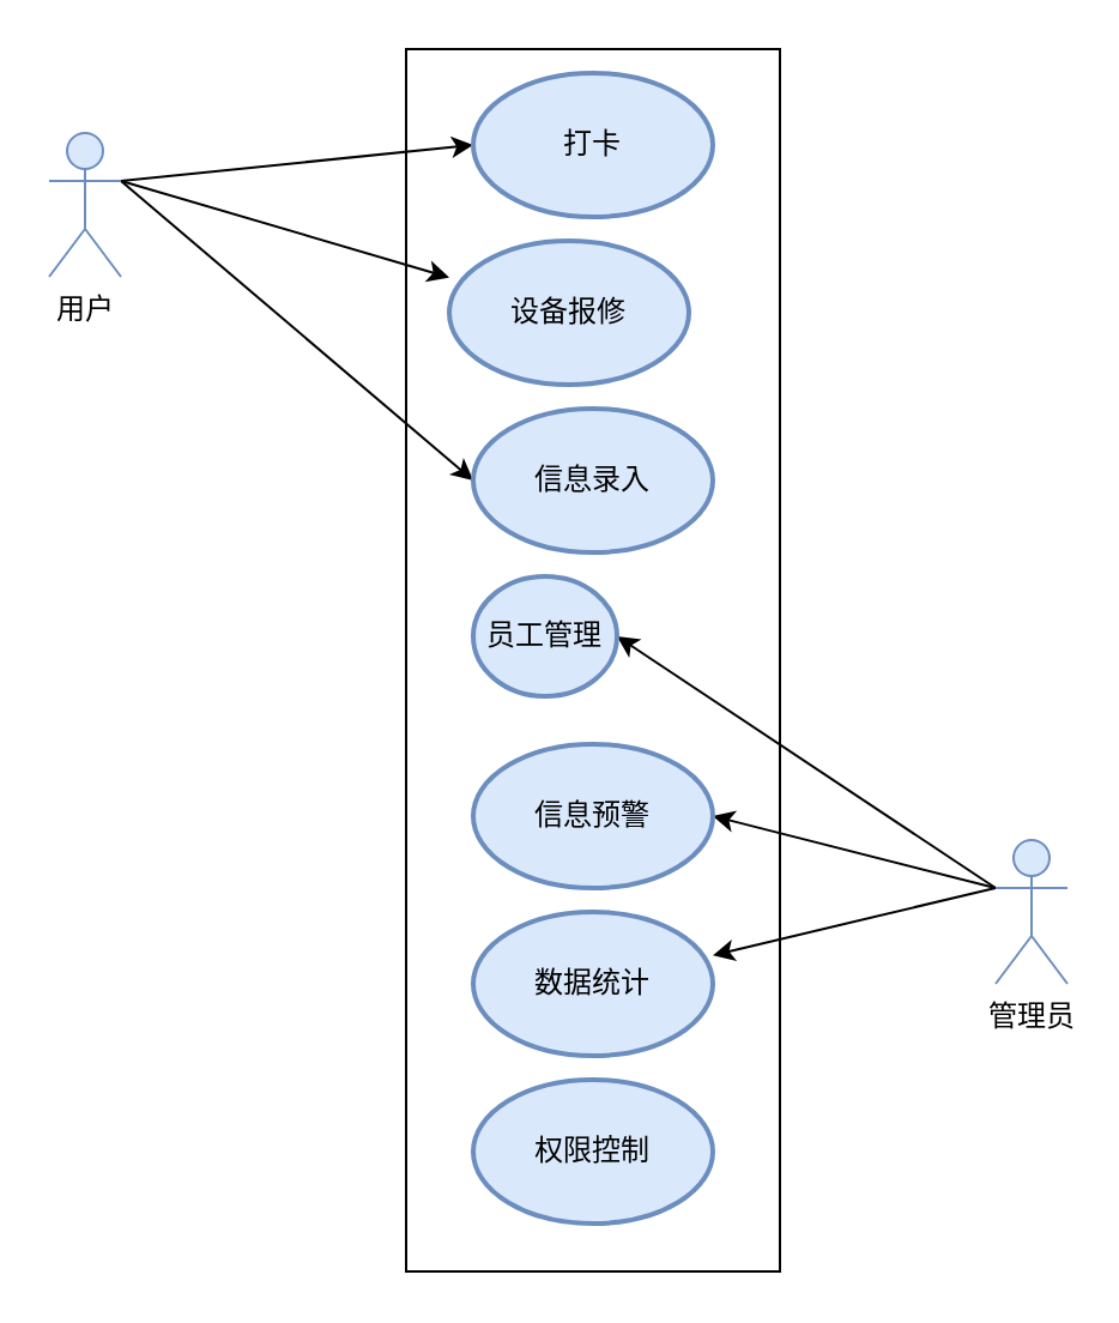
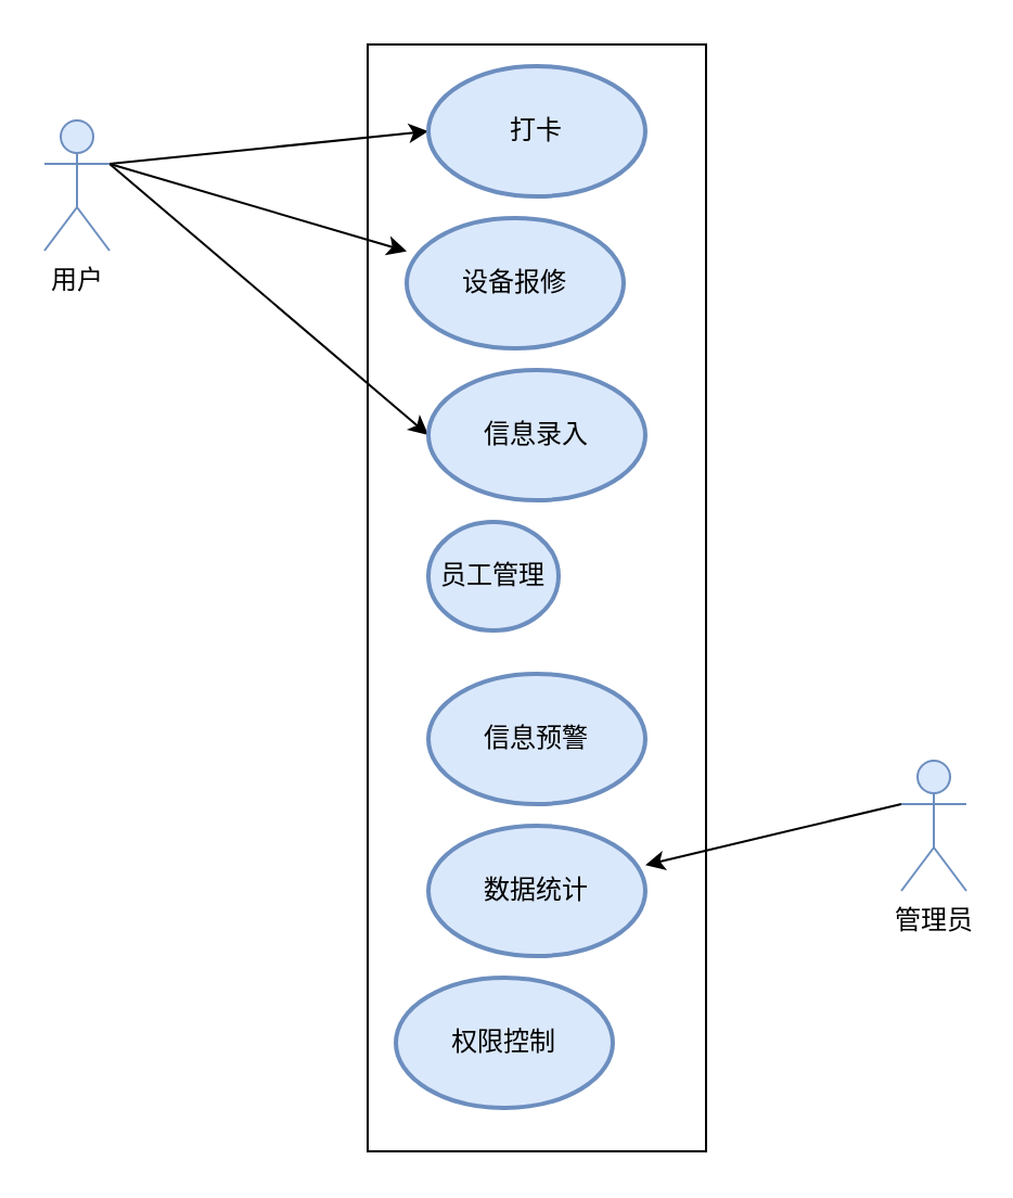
  <mxCell id="0" />
  <mxCell id="1" parent="0" />
  <mxCell id="2" value="" style="rounded=0;whiteSpace=wrap;html=1;" vertex="1" parent="1"><mxGeometry x="169" y="20" width="156" height="510" as="geometry" /></mxCell>
  <mxCell id="3" style="rounded=0;orthogonalLoop=1;jettySize=auto;html=1;exitX=1;exitY=0.333;exitDx=0;exitDy=0;exitPerimeter=0;entryX=0;entryY=0.5;entryDx=0;entryDy=0;entryPerimeter=0;" edge="1" parent="1" source="6" target="11"><mxGeometry relative="1" as="geometry" /></mxCell>
  <mxCell id="4" style="rounded=0;orthogonalLoop=1;jettySize=auto;html=1;exitX=1;exitY=0.333;exitDx=0;exitDy=0;exitPerimeter=0;" edge="1" parent="1" source="6" target="12"><mxGeometry relative="1" as="geometry" /></mxCell>
  <mxCell id="5" style="rounded=0;orthogonalLoop=1;jettySize=auto;html=1;exitX=1;exitY=0.333;exitDx=0;exitDy=0;exitPerimeter=0;entryX=0;entryY=0.5;entryDx=0;entryDy=0;entryPerimeter=0;" edge="1" parent="1" source="6" target="13"><mxGeometry relative="1" as="geometry" /></mxCell>
  <mxCell id="6" value="用户" style="shape=umlActor;verticalLabelPosition=bottom;verticalAlign=top;html=1;fillColor=#dae8fc;strokeColor=#6c8ebf;" vertex="1" parent="1"><mxGeometry x="20" y="55" width="30" height="60" as="geometry" /></mxCell>
  <mxCell id="7" style="rounded=0;orthogonalLoop=1;jettySize=auto;html=1;exitX=0;exitY=0.333;exitDx=0;exitDy=0;exitPerimeter=0;" edge="1" parent="1" source="10" target="16"><mxGeometry relative="1" as="geometry" /></mxCell>
- <mxCell id="8" style="rounded=0;orthogonalLoop=1;jettySize=auto;html=1;exitX=0;exitY=0.333;exitDx=0;exitDy=0;exitPerimeter=0;entryX=1;entryY=0.5;entryDx=0;entryDy=0;entryPerimeter=0;" edge="1" parent="1" source="10" target="15"><mxGeometry relative="1" as="geometry" /></mxCell>
- <mxCell id="9" style="rounded=0;orthogonalLoop=1;jettySize=auto;html=1;exitX=0;exitY=0.333;exitDx=0;exitDy=0;exitPerimeter=0;entryX=1;entryY=0.5;entryDx=0;entryDy=0;entryPerimeter=0;" edge="1" parent="1" source="10" target="14"><mxGeometry relative="1" as="geometry" /></mxCell>
  <mxCell id="10" value="管理员" style="shape=umlActor;verticalLabelPosition=bottom;verticalAlign=top;html=1;fillColor=#dae8fc;strokeColor=#6c8ebf;" vertex="1" parent="1"><mxGeometry x="415" y="350" width="30" height="60" as="geometry" /></mxCell>
  <mxCell id="11" value="打卡" style="strokeWidth=2;html=1;shape=mxgraph.flowchart.start_1;whiteSpace=wrap;fillColor=#dae8fc;strokeColor=#6c8ebf;" vertex="1" parent="1"><mxGeometry x="197" y="30" width="100" height="60" as="geometry" /></mxCell>
  <mxCell id="12" value="设备报修" style="strokeWidth=2;html=1;shape=mxgraph.flowchart.start_1;whiteSpace=wrap;fillColor=#dae8fc;strokeColor=#6c8ebf;" vertex="1" parent="1"><mxGeometry x="187" y="100" width="100" height="60" as="geometry" /></mxCell>
  <mxCell id="13" value="信息录入" style="strokeWidth=2;html=1;shape=mxgraph.flowchart.start_1;whiteSpace=wrap;fillColor=#dae8fc;strokeColor=#6c8ebf;" vertex="1" parent="1"><mxGeometry x="197" y="170" width="100" height="60" as="geometry" /></mxCell>
  <mxCell id="14" value="员工管理" style="strokeWidth=2;html=1;shape=mxgraph.flowchart.start_1;whiteSpace=wrap;fillColor=#dae8fc;strokeColor=#6c8ebf;" vertex="1" parent="1"><mxGeometry x="197" y="240" width="60" height="50" as="geometry" /></mxCell>
  <mxCell id="15" value="信息预警" style="strokeWidth=2;html=1;shape=mxgraph.flowchart.start_1;whiteSpace=wrap;fillColor=#dae8fc;strokeColor=#6c8ebf;" vertex="1" parent="1"><mxGeometry x="197" y="310" width="100" height="60" as="geometry" /></mxCell>
  <mxCell id="16" value="数据统计" style="strokeWidth=2;html=1;shape=mxgraph.flowchart.start_1;whiteSpace=wrap;fillColor=#dae8fc;strokeColor=#6c8ebf;" vertex="1" parent="1"><mxGeometry x="197" y="380" width="100" height="60" as="geometry" /></mxCell>
- <mxCell id="17" value="权限控制" style="strokeWidth=2;html=1;shape=mxgraph.flowchart.start_1;whiteSpace=wrap;fillColor=#dae8fc;strokeColor=#6c8ebf;" vertex="1" parent="1"><mxGeometry x="197" y="450" width="100" height="60" as="geometry" /></mxCell>
+ <mxCell id="17" value="权限控制" style="strokeWidth=2;html=1;shape=mxgraph.flowchart.start_1;whiteSpace=wrap;fillColor=#dae8fc;strokeColor=#6c8ebf;" vertex="1" parent="1"><mxGeometry x="182" y="450" width="100" height="60" as="geometry" /></mxCell>
